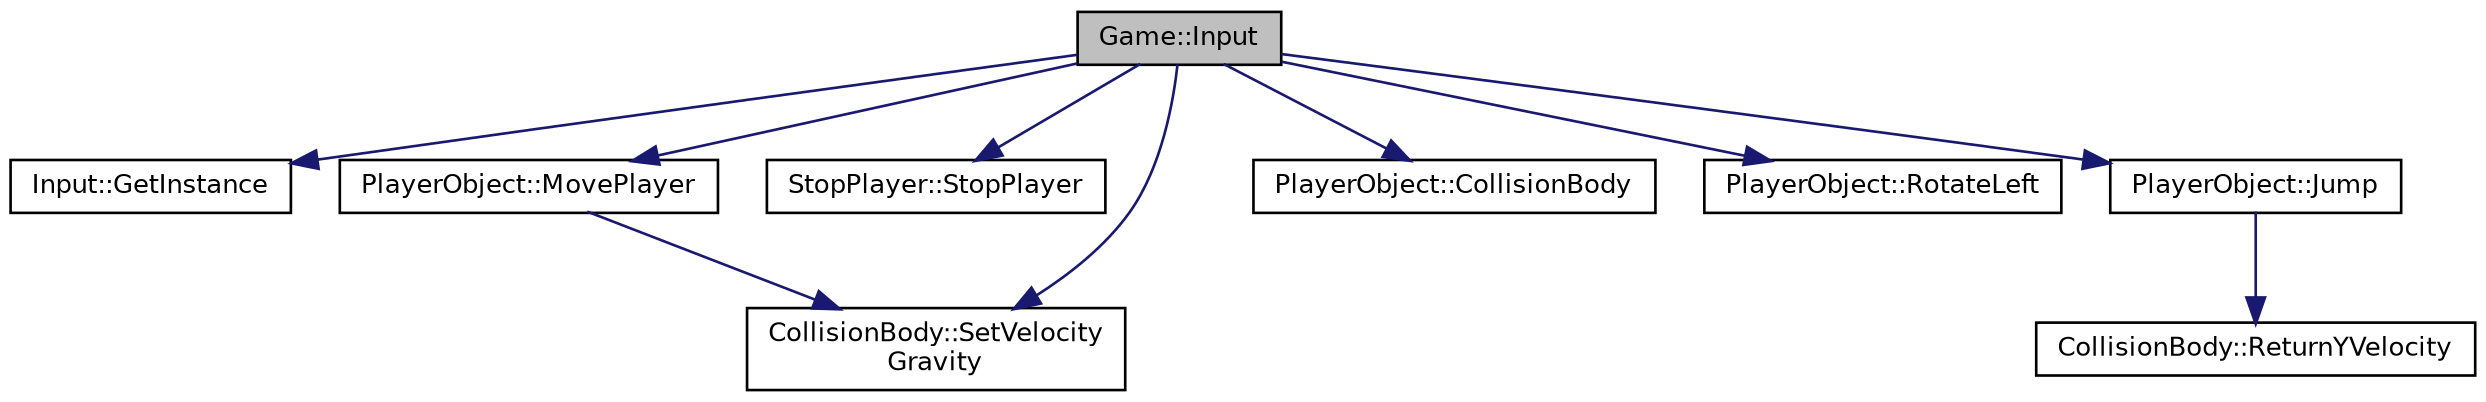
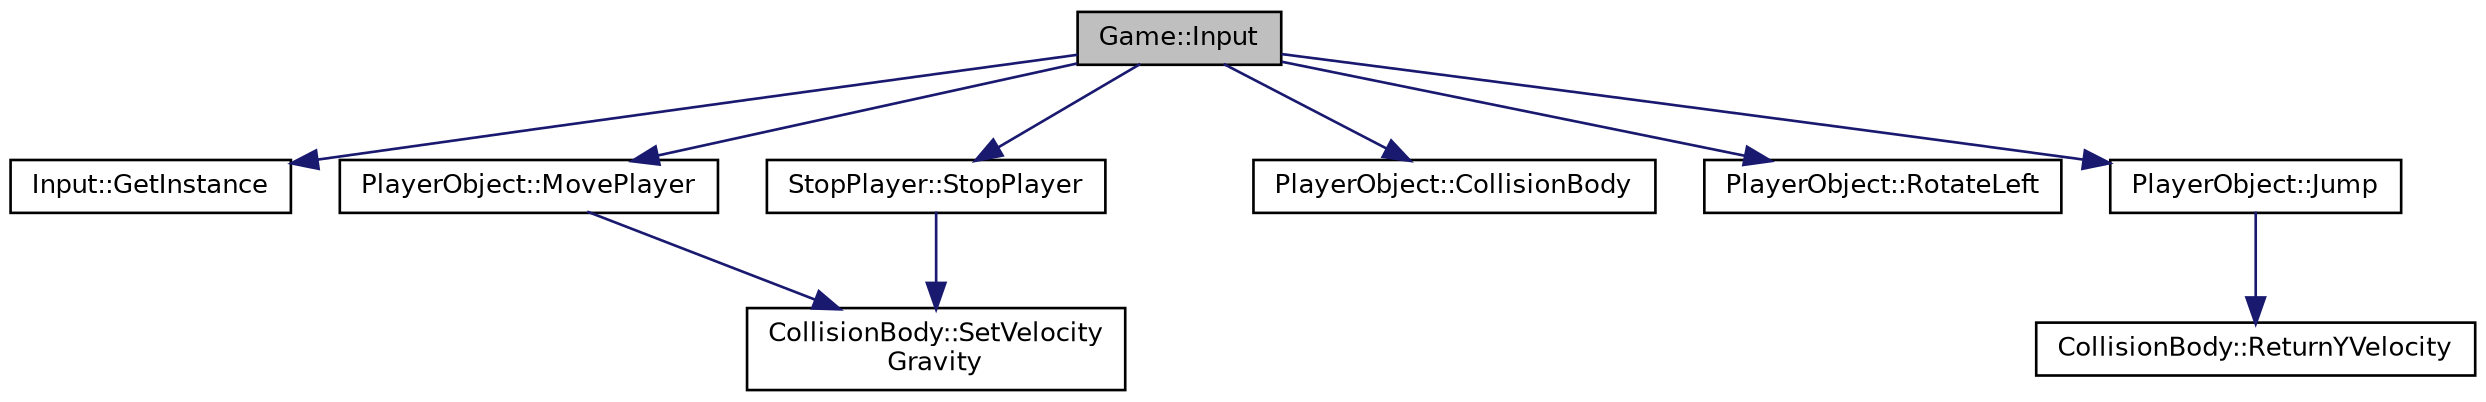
  digraph {
    rankdir=TB
    node [color=black fillcolor=white fontname=Helvetica fontsize=10 shape=record style=filled]
    edge [color=midnightblue fontname=Helvetica fontsize=10 labelfontname=Helvetica labelfontsize=10 style=solid]
    n1 [fillcolor=grey75 fontcolor=black height=0.2 label="Game::Input" width=0.4]
    n2 [height=0.2 label="Input::GetInstance" width=0.4]
    n3 [height=0.2 label="StopPlayer::StopPlayer" width=0.4]
    n4 [height=0.2 label="PlayerObject::Jump" width=0.4]
    n5 [height=0.2 label="PlayerObject::MovePlayer" width=0.4]
    n6 [height=0.2 label="PlayerObject::CollisionBody" width=0.4]
    n7 [height=0.2 label="PlayerObject::RotateLeft" width=0.4]
    n8 [height=0.2 label="CollisionBody::SetVelocity\lGravity" width=0.4]
    n9 [height=0.2 label="CollisionBody::ReturnYVelocity" width=0.4]
    n1 -> n2
    n1 -> n3
    n1 -> n4
    n1 -> n5
    n1 -> n6
    n1 -> n7
-   n1 -> n8
+   n3 -> n8
    n4 -> n9
    n5 -> n8
  }
